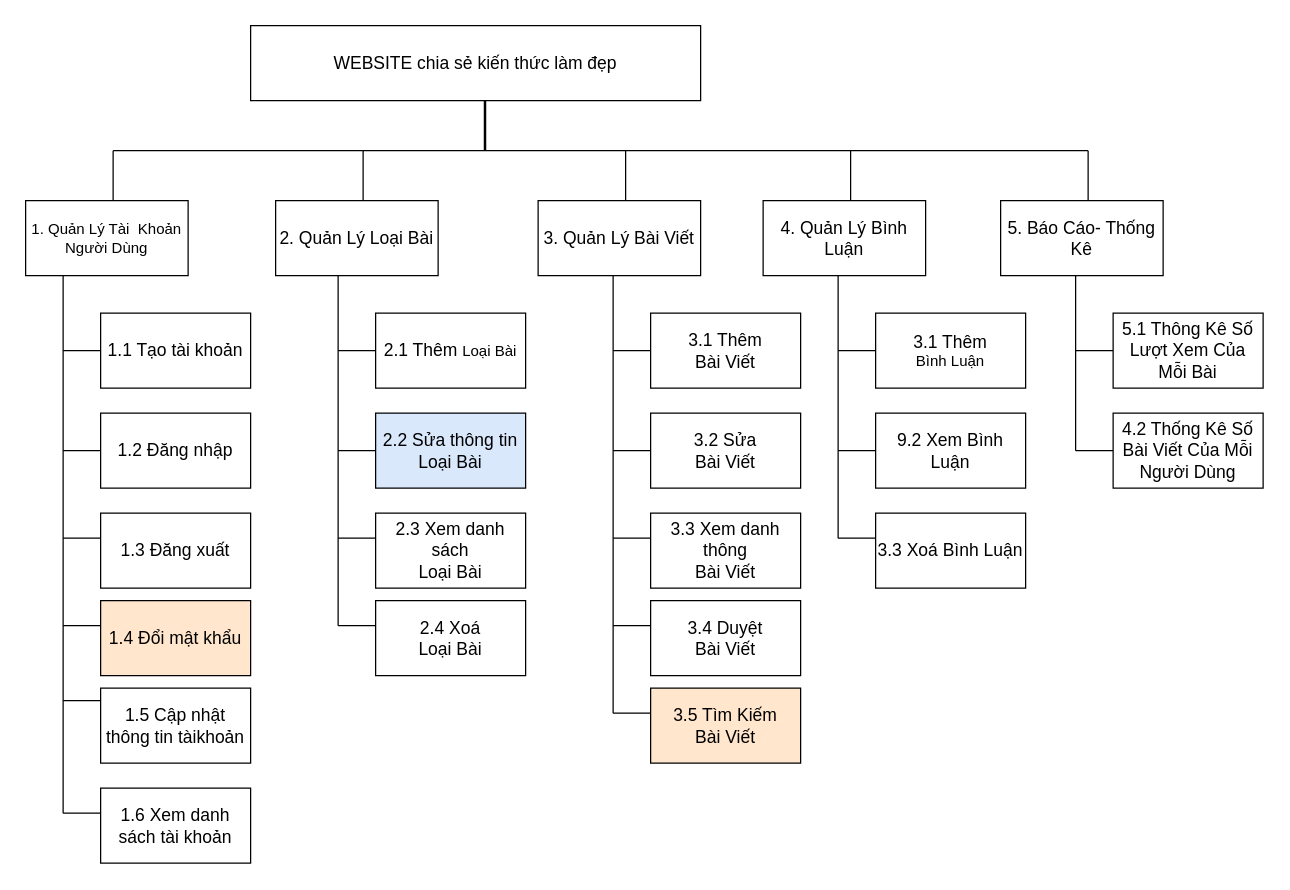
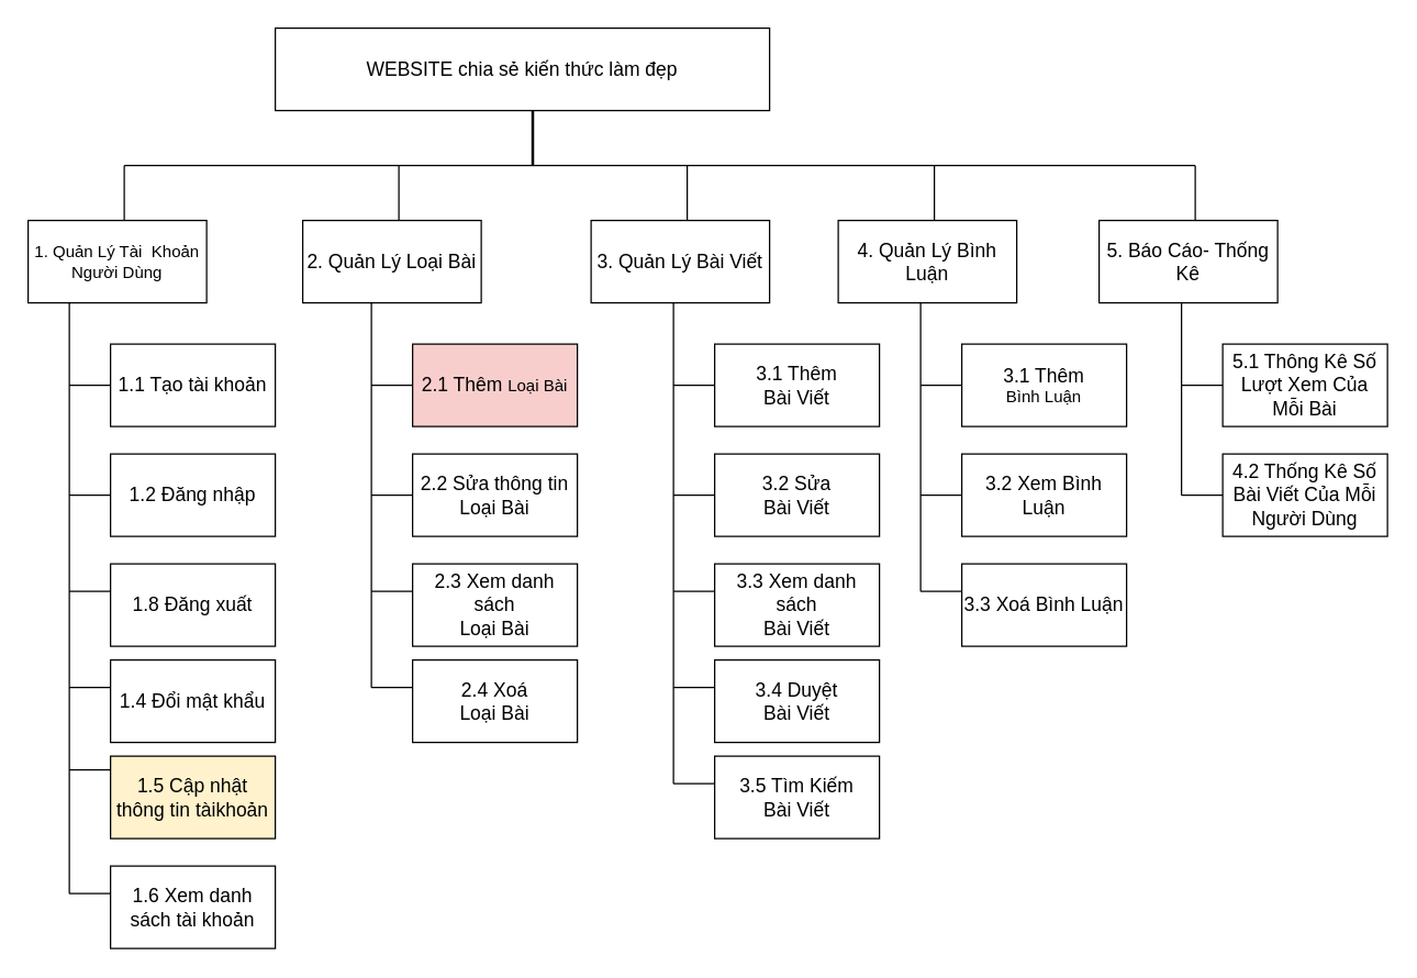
  <mxCell id="0" />
  <mxCell id="1" parent="0" />
  <mxCell id="2" value="&lt;font style=&quot;font-size: 14px&quot;&gt;WEBSITE chia sẻ kiến thức làm đẹp&lt;/font&gt;" style="rounded=0;whiteSpace=wrap;html=1;" parent="1" vertex="1"><mxGeometry x="200" y="20" width="360" height="60" as="geometry" /></mxCell>
  <mxCell id="3" value="" style="shape=link;html=1;width=-1;" parent="1" edge="1"><mxGeometry width="100" relative="1" as="geometry"><mxPoint x="387.5" y="80" as="sourcePoint" /><mxPoint x="387.5" y="120" as="targetPoint" /></mxGeometry></mxCell>
  <mxCell id="4" value="" style="endArrow=none;html=1;" parent="1" edge="1"><mxGeometry width="50" height="50" relative="1" as="geometry"><mxPoint x="90" y="120" as="sourcePoint" /><mxPoint x="870" y="120" as="targetPoint" /></mxGeometry></mxCell>
  <mxCell id="5" value="" style="endArrow=none;html=1;" parent="1" edge="1"><mxGeometry width="50" height="50" relative="1" as="geometry"><mxPoint x="50" y="220" as="sourcePoint" /><mxPoint x="50" y="650" as="targetPoint" /></mxGeometry></mxCell>
  <mxCell id="6" value="" style="endArrow=none;html=1;" parent="1" edge="1"><mxGeometry width="50" height="50" relative="1" as="geometry"><mxPoint x="50" y="280" as="sourcePoint" /><mxPoint x="80" y="280" as="targetPoint" /></mxGeometry></mxCell>
  <mxCell id="7" value="" style="endArrow=none;html=1;" parent="1" edge="1"><mxGeometry width="50" height="50" relative="1" as="geometry"><mxPoint x="50" y="360" as="sourcePoint" /><mxPoint x="80" y="360" as="targetPoint" /></mxGeometry></mxCell>
  <mxCell id="8" value="" style="endArrow=none;html=1;" parent="1" edge="1"><mxGeometry width="50" height="50" relative="1" as="geometry"><mxPoint x="50" y="500" as="sourcePoint" /><mxPoint x="80" y="500" as="targetPoint" /></mxGeometry></mxCell>
  <mxCell id="9" value="" style="endArrow=none;html=1;" parent="1" edge="1"><mxGeometry width="50" height="50" relative="1" as="geometry"><mxPoint x="50" y="560" as="sourcePoint" /><mxPoint x="80" y="560" as="targetPoint" /></mxGeometry></mxCell>
  <mxCell id="10" value="" style="endArrow=none;html=1;" parent="1" edge="1"><mxGeometry width="50" height="50" relative="1" as="geometry"><mxPoint x="50" y="430" as="sourcePoint" /><mxPoint x="80" y="430" as="targetPoint" /></mxGeometry></mxCell>
  <mxCell id="11" value="&lt;font style=&quot;font-size: 14px&quot;&gt;&lt;span&gt;1.1 Tạo tài khoản&lt;/span&gt;&lt;/font&gt;" style="rounded=0;whiteSpace=wrap;html=1;" parent="1" vertex="1"><mxGeometry x="80" y="250" width="120" height="60" as="geometry" /></mxCell>
  <mxCell id="12" value="&lt;font style=&quot;font-size: 14px&quot;&gt;&lt;span&gt;1.2 Đăng nhập&lt;/span&gt;&lt;/font&gt;" style="rounded=0;whiteSpace=wrap;html=1;" parent="1" vertex="1"><mxGeometry x="80" y="330" width="120" height="60" as="geometry" /></mxCell>
- <mxCell id="13" value="&lt;font style=&quot;font-size: 14px&quot;&gt;&lt;span&gt;1.3 Đăng xuất&lt;/span&gt;&lt;/font&gt;" style="rounded=0;whiteSpace=wrap;html=1;" parent="1" vertex="1"><mxGeometry x="80" y="410" width="120" height="60" as="geometry" /></mxCell>
- <mxCell id="14" value="&lt;font style=&quot;font-size: 14px&quot;&gt;&lt;span&gt;1.4 Đổi mật khẩu&lt;/span&gt;&lt;/font&gt;" style="rounded=0;whiteSpace=wrap;html=1;fillColor=#ffe6cc;" parent="1" vertex="1"><mxGeometry x="80" y="480" width="120" height="60" as="geometry" /></mxCell>
+ <mxCell id="13" value="&lt;font style=&quot;font-size: 14px&quot;&gt;&lt;span&gt;1.8 Đăng xuất&lt;/span&gt;&lt;/font&gt;" style="rounded=0;whiteSpace=wrap;html=1;" parent="1" vertex="1"><mxGeometry x="80" y="410" width="120" height="60" as="geometry" /></mxCell>
+ <mxCell id="14" value="&lt;font style=&quot;font-size: 14px&quot;&gt;&lt;span&gt;1.4 Đổi mật khẩu&lt;/span&gt;&lt;/font&gt;" style="rounded=0;whiteSpace=wrap;html=1;" parent="1" vertex="1"><mxGeometry x="80" y="480" width="120" height="60" as="geometry" /></mxCell>
  <mxCell id="15" value="" style="endArrow=none;html=1;" parent="1" edge="1"><mxGeometry width="50" height="50" relative="1" as="geometry"><mxPoint x="270" y="220" as="sourcePoint" /><mxPoint x="270" y="500" as="targetPoint" /></mxGeometry></mxCell>
  <mxCell id="16" value="" style="endArrow=none;html=1;" parent="1" edge="1"><mxGeometry width="50" height="50" relative="1" as="geometry"><mxPoint x="270" y="280" as="sourcePoint" /><mxPoint x="300" y="280" as="targetPoint" /></mxGeometry></mxCell>
  <mxCell id="17" value="" style="endArrow=none;html=1;" parent="1" edge="1"><mxGeometry width="50" height="50" relative="1" as="geometry"><mxPoint x="270" y="360" as="sourcePoint" /><mxPoint x="300" y="360" as="targetPoint" /></mxGeometry></mxCell>
  <mxCell id="18" value="" style="endArrow=none;html=1;" parent="1" edge="1"><mxGeometry width="50" height="50" relative="1" as="geometry"><mxPoint x="270" y="500" as="sourcePoint" /><mxPoint x="300" y="500" as="targetPoint" /></mxGeometry></mxCell>
  <mxCell id="19" value="" style="endArrow=none;html=1;" parent="1" edge="1"><mxGeometry width="50" height="50" relative="1" as="geometry"><mxPoint x="270" y="430" as="sourcePoint" /><mxPoint x="300" y="430" as="targetPoint" /></mxGeometry></mxCell>
- <mxCell id="20" value="&lt;font style=&quot;font-size: 14px&quot;&gt;&lt;span&gt;2.1 Thêm &lt;/span&gt;&lt;/font&gt;Loại Bài" style="rounded=0;whiteSpace=wrap;html=1;" parent="1" vertex="1"><mxGeometry x="300" y="250" width="120" height="60" as="geometry" /></mxCell>
- <mxCell id="21" value="&lt;font style=&quot;font-size: 14px&quot;&gt;&lt;span&gt;2.2 Sửa thông tin &lt;/span&gt;&lt;/font&gt;&lt;br&gt;&lt;font style=&quot;font-size: 14px&quot;&gt;&lt;span&gt;Loại Bài&lt;/span&gt;&lt;/font&gt;" style="rounded=0;whiteSpace=wrap;html=1;fillColor=#dae8fc;" parent="1" vertex="1"><mxGeometry x="300" y="330" width="120" height="60" as="geometry" /></mxCell>
+ <mxCell id="20" value="&lt;font style=&quot;font-size: 14px&quot;&gt;&lt;span&gt;2.1 Thêm &lt;/span&gt;&lt;/font&gt;Loại Bài" style="rounded=0;whiteSpace=wrap;html=1;fillColor=#f8cecc;" parent="1" vertex="1"><mxGeometry x="300" y="250" width="120" height="60" as="geometry" /></mxCell>
+ <mxCell id="21" value="&lt;font style=&quot;font-size: 14px&quot;&gt;&lt;span&gt;2.2 Sửa thông tin &lt;/span&gt;&lt;/font&gt;&lt;br&gt;&lt;font style=&quot;font-size: 14px&quot;&gt;&lt;span&gt;Loại Bài&lt;/span&gt;&lt;/font&gt;" style="rounded=0;whiteSpace=wrap;html=1;" parent="1" vertex="1"><mxGeometry x="300" y="330" width="120" height="60" as="geometry" /></mxCell>
  <mxCell id="22" value="&lt;font style=&quot;font-size: 14px&quot;&gt;&lt;span&gt;2.3 Xem danh sách &lt;/span&gt;&lt;/font&gt;&lt;br&gt;&lt;font style=&quot;font-size: 14px&quot;&gt;&lt;span&gt;Loại Bài&lt;/span&gt;&lt;/font&gt;" style="rounded=0;whiteSpace=wrap;html=1;" parent="1" vertex="1"><mxGeometry x="300" y="410" width="120" height="60" as="geometry" /></mxCell>
  <mxCell id="23" value="&lt;font style=&quot;font-size: 14px&quot;&gt;&lt;span&gt;2.4 Xoá &lt;/span&gt;&lt;/font&gt;&lt;br&gt;&lt;font style=&quot;font-size: 14px&quot;&gt;&lt;span&gt;Loại Bài&lt;/span&gt;&lt;/font&gt;" style="rounded=0;whiteSpace=wrap;html=1;" parent="1" vertex="1"><mxGeometry x="300" y="480" width="120" height="60" as="geometry" /></mxCell>
  <mxCell id="24" value="" style="endArrow=none;html=1;" parent="1" edge="1"><mxGeometry width="50" height="50" relative="1" as="geometry"><mxPoint x="490" y="220" as="sourcePoint" /><mxPoint x="490" y="570" as="targetPoint" /></mxGeometry></mxCell>
  <mxCell id="25" value="" style="endArrow=none;html=1;" parent="1" edge="1"><mxGeometry width="50" height="50" relative="1" as="geometry"><mxPoint x="490" y="280" as="sourcePoint" /><mxPoint x="520" y="280" as="targetPoint" /></mxGeometry></mxCell>
  <mxCell id="26" value="" style="endArrow=none;html=1;" parent="1" edge="1"><mxGeometry width="50" height="50" relative="1" as="geometry"><mxPoint x="490" y="360" as="sourcePoint" /><mxPoint x="520" y="360" as="targetPoint" /></mxGeometry></mxCell>
  <mxCell id="27" value="" style="endArrow=none;html=1;" parent="1" edge="1"><mxGeometry width="50" height="50" relative="1" as="geometry"><mxPoint x="490" y="500" as="sourcePoint" /><mxPoint x="520" y="500" as="targetPoint" /></mxGeometry></mxCell>
  <mxCell id="28" value="" style="endArrow=none;html=1;" parent="1" edge="1"><mxGeometry width="50" height="50" relative="1" as="geometry"><mxPoint x="490" y="430" as="sourcePoint" /><mxPoint x="520" y="430" as="targetPoint" /></mxGeometry></mxCell>
  <mxCell id="29" value="&lt;font style=&quot;font-size: 14px&quot;&gt;&lt;span&gt;3.1 Thêm &lt;/span&gt;&lt;/font&gt;&lt;br&gt;&lt;font style=&quot;font-size: 14px&quot;&gt;&lt;span&gt;Bài Viết&lt;/span&gt;&lt;/font&gt;" style="rounded=0;whiteSpace=wrap;html=1;" parent="1" vertex="1"><mxGeometry x="520" y="250" width="120" height="60" as="geometry" /></mxCell>
  <mxCell id="30" value="&lt;font style=&quot;font-size: 14px&quot;&gt;&lt;span&gt;3.2 Sửa &lt;/span&gt;&lt;/font&gt;&lt;br&gt;&lt;font style=&quot;font-size: 14px&quot;&gt;&lt;span&gt;Bài Viết&lt;/span&gt;&lt;/font&gt;" style="rounded=0;whiteSpace=wrap;html=1;" parent="1" vertex="1"><mxGeometry x="520" y="330" width="120" height="60" as="geometry" /></mxCell>
- <mxCell id="31" value="&lt;font style=&quot;font-size: 14px&quot;&gt;&lt;span&gt;3.3 Xem danh thông &lt;/span&gt;&lt;/font&gt;&lt;br&gt;&lt;font style=&quot;font-size: 14px&quot;&gt;&lt;span&gt;Bài Viết&lt;/span&gt;&lt;/font&gt;" style="rounded=0;whiteSpace=wrap;html=1;" parent="1" vertex="1"><mxGeometry x="520" y="410" width="120" height="60" as="geometry" /></mxCell>
+ <mxCell id="31" value="&lt;font style=&quot;font-size: 14px&quot;&gt;&lt;span&gt;3.3 Xem danh sách &lt;/span&gt;&lt;/font&gt;&lt;br&gt;&lt;font style=&quot;font-size: 14px&quot;&gt;&lt;span&gt;Bài Viết&lt;/span&gt;&lt;/font&gt;" style="rounded=0;whiteSpace=wrap;html=1;" parent="1" vertex="1"><mxGeometry x="520" y="410" width="120" height="60" as="geometry" /></mxCell>
  <mxCell id="32" value="&lt;font style=&quot;font-size: 14px&quot;&gt;&lt;span&gt;3.4 Duyệt &lt;/span&gt;&lt;/font&gt;&lt;br&gt;&lt;font style=&quot;font-size: 14px&quot;&gt;&lt;span&gt;Bài Viết&lt;/span&gt;&lt;/font&gt;" style="rounded=0;whiteSpace=wrap;html=1;" parent="1" vertex="1"><mxGeometry x="520" y="480" width="120" height="60" as="geometry" /></mxCell>
  <mxCell id="33" value="" style="endArrow=none;html=1;" parent="1" edge="1"><mxGeometry width="50" height="50" relative="1" as="geometry"><mxPoint x="860" y="220" as="sourcePoint" /><mxPoint x="860" y="360" as="targetPoint" /></mxGeometry></mxCell>
  <mxCell id="34" value="" style="endArrow=none;html=1;" parent="1" edge="1"><mxGeometry width="50" height="50" relative="1" as="geometry"><mxPoint x="860" y="280" as="sourcePoint" /><mxPoint x="890" y="280" as="targetPoint" /></mxGeometry></mxCell>
  <mxCell id="35" value="" style="endArrow=none;html=1;" parent="1" edge="1"><mxGeometry width="50" height="50" relative="1" as="geometry"><mxPoint x="860" y="360" as="sourcePoint" /><mxPoint x="890" y="360" as="targetPoint" /></mxGeometry></mxCell>
  <mxCell id="36" value="&lt;font style=&quot;font-size: 14px&quot;&gt;&lt;span&gt;5.1 Thông Kê Số Lượt Xem Của Mỗi Bài&lt;br&gt;&lt;/span&gt;&lt;/font&gt;" style="rounded=0;whiteSpace=wrap;html=1;" parent="1" vertex="1"><mxGeometry x="890" y="250" width="120" height="60" as="geometry" /></mxCell>
  <mxCell id="37" value="&lt;font style=&quot;font-size: 14px&quot;&gt;&lt;span&gt;4.2 Thống Kê Số Bài Viết Của Mỗi Người Dùng&lt;br&gt;&lt;/span&gt;&lt;/font&gt;" style="rounded=0;whiteSpace=wrap;html=1;" parent="1" vertex="1"><mxGeometry x="890" y="330" width="120" height="60" as="geometry" /></mxCell>
- <mxCell id="38" value="&lt;font style=&quot;font-size: 14px&quot;&gt;&lt;span&gt;1.5 Cập nhật thông tin tàikhoản&lt;/span&gt;&lt;/font&gt;" style="rounded=0;whiteSpace=wrap;html=1;" parent="1" vertex="1"><mxGeometry x="80" y="550" width="120" height="60" as="geometry" /></mxCell>
+ <mxCell id="38" value="&lt;font style=&quot;font-size: 14px&quot;&gt;&lt;span&gt;1.5 Cập nhật thông tin tàikhoản&lt;/span&gt;&lt;/font&gt;" style="rounded=0;whiteSpace=wrap;html=1;fillColor=#fff2cc;" parent="1" vertex="1"><mxGeometry x="80" y="550" width="120" height="60" as="geometry" /></mxCell>
  <mxCell id="39" value="" style="endArrow=none;html=1;" parent="1" edge="1"><mxGeometry width="50" height="50" relative="1" as="geometry"><mxPoint x="50" y="650" as="sourcePoint" /><mxPoint x="80" y="650" as="targetPoint" /></mxGeometry></mxCell>
  <mxCell id="40" value="&lt;font style=&quot;font-size: 14px&quot;&gt;&lt;span&gt;1.6 Xem danh sách tài khoản&lt;/span&gt;&lt;/font&gt;" style="rounded=0;whiteSpace=wrap;html=1;" parent="1" vertex="1"><mxGeometry x="80" y="630" width="120" height="60" as="geometry" /></mxCell>
  <mxCell id="41" value="1. Quản Lý Tài&amp;nbsp; Khoản Người Dùng" style="rounded=0;whiteSpace=wrap;html=1;" parent="1" vertex="1"><mxGeometry x="20" y="160" width="130" height="60" as="geometry" /></mxCell>
  <mxCell id="42" value="" style="endArrow=none;html=1;" parent="1" edge="1"><mxGeometry width="50" height="50" relative="1" as="geometry"><mxPoint x="90" y="160" as="sourcePoint" /><mxPoint x="90" y="120" as="targetPoint" /></mxGeometry></mxCell>
  <mxCell id="43" value="&lt;font style=&quot;font-size: 14px&quot;&gt;2. Quản Lý Loại Bài&lt;/font&gt;" style="rounded=0;whiteSpace=wrap;html=1;" parent="1" vertex="1"><mxGeometry x="220" y="160" width="130" height="60" as="geometry" /></mxCell>
  <mxCell id="44" value="" style="endArrow=none;html=1;" parent="1" edge="1"><mxGeometry width="50" height="50" relative="1" as="geometry"><mxPoint x="290" y="160" as="sourcePoint" /><mxPoint x="290" y="120" as="targetPoint" /></mxGeometry></mxCell>
  <mxCell id="45" value="&lt;font style=&quot;font-size: 14px&quot;&gt;3. Quản Lý Bài Viết&lt;/font&gt;" style="rounded=0;whiteSpace=wrap;html=1;" parent="1" vertex="1"><mxGeometry x="430" y="160" width="130" height="60" as="geometry" /></mxCell>
  <mxCell id="46" value="" style="endArrow=none;html=1;" parent="1" edge="1"><mxGeometry width="50" height="50" relative="1" as="geometry"><mxPoint x="500" y="160" as="sourcePoint" /><mxPoint x="500" y="120" as="targetPoint" /></mxGeometry></mxCell>
  <mxCell id="47" value="&lt;font style=&quot;font-size: 14px&quot;&gt;5. Báo Cáo- Thống Kê&lt;/font&gt;" style="rounded=0;whiteSpace=wrap;html=1;" parent="1" vertex="1"><mxGeometry x="800" y="160" width="130" height="60" as="geometry" /></mxCell>
  <mxCell id="48" value="" style="endArrow=none;html=1;" parent="1" edge="1"><mxGeometry width="50" height="50" relative="1" as="geometry"><mxPoint x="870" y="160" as="sourcePoint" /><mxPoint x="870" y="120" as="targetPoint" /></mxGeometry></mxCell>
  <mxCell id="49" value="" style="endArrow=none;html=1;" parent="1" edge="1"><mxGeometry width="50" height="50" relative="1" as="geometry"><mxPoint x="490" y="570" as="sourcePoint" /><mxPoint x="520" y="570" as="targetPoint" /></mxGeometry></mxCell>
- <mxCell id="50" value="&lt;font style=&quot;font-size: 14px&quot;&gt;&lt;span&gt;3.5 Tìm Kiếm&lt;/span&gt;&lt;/font&gt;&lt;br&gt;&lt;font style=&quot;font-size: 14px&quot;&gt;&lt;span&gt;Bài Viết&lt;/span&gt;&lt;/font&gt;" style="rounded=0;whiteSpace=wrap;html=1;fillColor=#ffe6cc;" parent="1" vertex="1"><mxGeometry x="520" y="550" width="120" height="60" as="geometry" /></mxCell>
+ <mxCell id="50" value="&lt;font style=&quot;font-size: 14px&quot;&gt;&lt;span&gt;3.5 Tìm Kiếm&lt;/span&gt;&lt;/font&gt;&lt;br&gt;&lt;font style=&quot;font-size: 14px&quot;&gt;&lt;span&gt;Bài Viết&lt;/span&gt;&lt;/font&gt;" style="rounded=0;whiteSpace=wrap;html=1;" parent="1" vertex="1"><mxGeometry x="520" y="550" width="120" height="60" as="geometry" /></mxCell>
  <mxCell id="51" value="" style="endArrow=none;html=1;" edge="1" parent="1"><mxGeometry width="50" height="50" relative="1" as="geometry"><mxPoint x="670" y="220" as="sourcePoint" /><mxPoint x="670" y="430" as="targetPoint" /></mxGeometry></mxCell>
  <mxCell id="52" value="" style="endArrow=none;html=1;" edge="1" parent="1"><mxGeometry width="50" height="50" relative="1" as="geometry"><mxPoint x="670" y="280" as="sourcePoint" /><mxPoint x="700" y="280" as="targetPoint" /></mxGeometry></mxCell>
  <mxCell id="53" value="" style="endArrow=none;html=1;" edge="1" parent="1"><mxGeometry width="50" height="50" relative="1" as="geometry"><mxPoint x="670" y="360" as="sourcePoint" /><mxPoint x="700" y="360" as="targetPoint" /></mxGeometry></mxCell>
  <mxCell id="54" value="" style="endArrow=none;html=1;" edge="1" parent="1"><mxGeometry width="50" height="50" relative="1" as="geometry"><mxPoint x="670" y="430" as="sourcePoint" /><mxPoint x="700" y="430" as="targetPoint" /></mxGeometry></mxCell>
  <mxCell id="55" value="&lt;font style=&quot;font-size: 14px&quot;&gt;&lt;span&gt;3.1 Thêm &lt;/span&gt;&lt;/font&gt;&lt;br&gt;Bình Luận" style="rounded=0;whiteSpace=wrap;html=1;" vertex="1" parent="1"><mxGeometry x="700" y="250" width="120" height="60" as="geometry" /></mxCell>
- <mxCell id="56" value="&lt;font style=&quot;font-size: 14px&quot;&gt;&lt;span&gt;9.2 Xem Bình Luận&lt;/span&gt;&lt;/font&gt;" style="rounded=0;whiteSpace=wrap;html=1;" vertex="1" parent="1"><mxGeometry x="700" y="330" width="120" height="60" as="geometry" /></mxCell>
+ <mxCell id="56" value="&lt;font style=&quot;font-size: 14px&quot;&gt;&lt;span&gt;3.2 Xem Bình Luận&lt;/span&gt;&lt;/font&gt;" style="rounded=0;whiteSpace=wrap;html=1;" vertex="1" parent="1"><mxGeometry x="700" y="330" width="120" height="60" as="geometry" /></mxCell>
  <mxCell id="57" value="&lt;font style=&quot;font-size: 14px&quot;&gt;&lt;span&gt;3.3 Xoá Bình Luận&lt;/span&gt;&lt;/font&gt;&lt;font style=&quot;font-size: 14px&quot;&gt;&lt;span&gt;&lt;br&gt;&lt;/span&gt;&lt;/font&gt;" style="rounded=0;whiteSpace=wrap;html=1;" vertex="1" parent="1"><mxGeometry x="700" y="410" width="120" height="60" as="geometry" /></mxCell>
  <mxCell id="58" value="&lt;font style=&quot;font-size: 14px&quot;&gt;4. Quản Lý Bình Luận&lt;br&gt;&lt;/font&gt;" style="rounded=0;whiteSpace=wrap;html=1;" vertex="1" parent="1"><mxGeometry x="610" y="160" width="130" height="60" as="geometry" /></mxCell>
  <mxCell id="59" value="" style="endArrow=none;html=1;" edge="1" parent="1"><mxGeometry width="50" height="50" relative="1" as="geometry"><mxPoint x="680" y="160" as="sourcePoint" /><mxPoint x="680" y="120" as="targetPoint" /></mxGeometry></mxCell>
